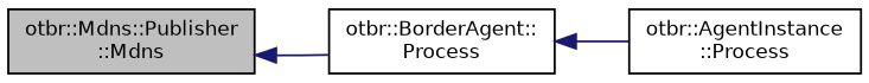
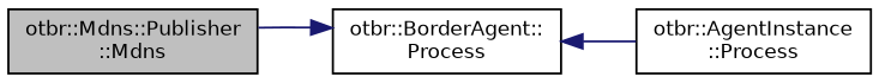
  digraph {
    rankdir=LR
    node [color=black fillcolor=white fontname=Helvetica fontsize=10 shape=record style=filled]
    edge [color=midnightblue dir=back fontname=Helvetica fontsize=10 labelfontname=Helvetica labelfontsize=10 style=solid]
    n1 [fillcolor=grey75 fontcolor=black height=0.2 label="otbr::Mdns::Publisher\l::Mdns" width=0.4]
    n2 [height=0.2 label="otbr::BorderAgent::\lProcess" width=0.4]
    n3 [height=0.2 label="otbr::AgentInstance\l::Process" width=0.4]
-   n1 -> n2
+   n2 -> n1
    n2 -> n3
  }
